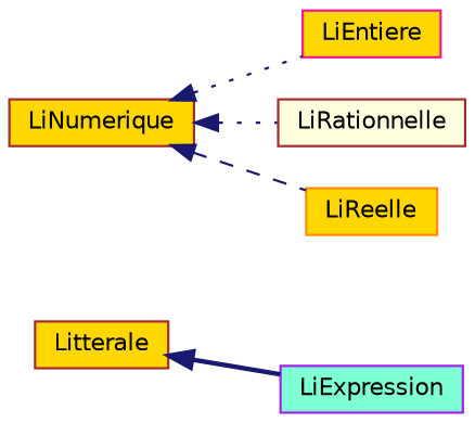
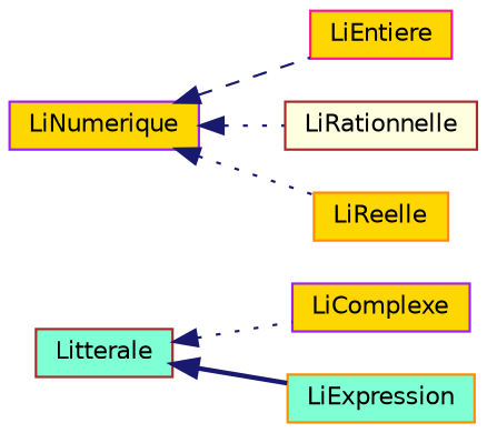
  digraph {
    rankdir=LR
    node [color=brown fillcolor=gold fontname=Helvetica fontsize=10 shape=record style=filled]
    edge [color=midnightblue dir=back fontname=Helvetica fontsize=10 labelfontname=Helvetica labelfontsize=10 style=dotted]
-   n1 [height=0.2 label=Litterale width=0.4]
-   n3 [color=purple fillcolor=aquamarine height=0.2 label=LiExpression width=0.4]
-   n4 [height=0.2 label=LiNumerique width=0.4]
+   n1 [fillcolor=aquamarine height=0.2 label=Litterale width=0.4]
+   n2 [color=purple height=0.2 label=LiComplexe width=0.4]
+   n3 [color=darkorange fillcolor=aquamarine height=0.2 label=LiExpression width=0.4]
+   n4 [color=purple height=0.2 label=LiNumerique width=0.4]
    n5 [color=deeppink height=0.2 label=LiEntiere width=0.4]
    n6 [fillcolor=lightyellow height=0.2 label=LiRationnelle width=0.4]
    n7 [color=darkorange height=0.2 label=LiReelle width=0.4]
+   n1 -> n2
    n1 -> n3 [style=bold]
-   n4 -> n5
+   n4 -> n5 [style=dashed]
    n4 -> n6
-   n4 -> n7 [style=dashed]
+   n4 -> n7
  }
